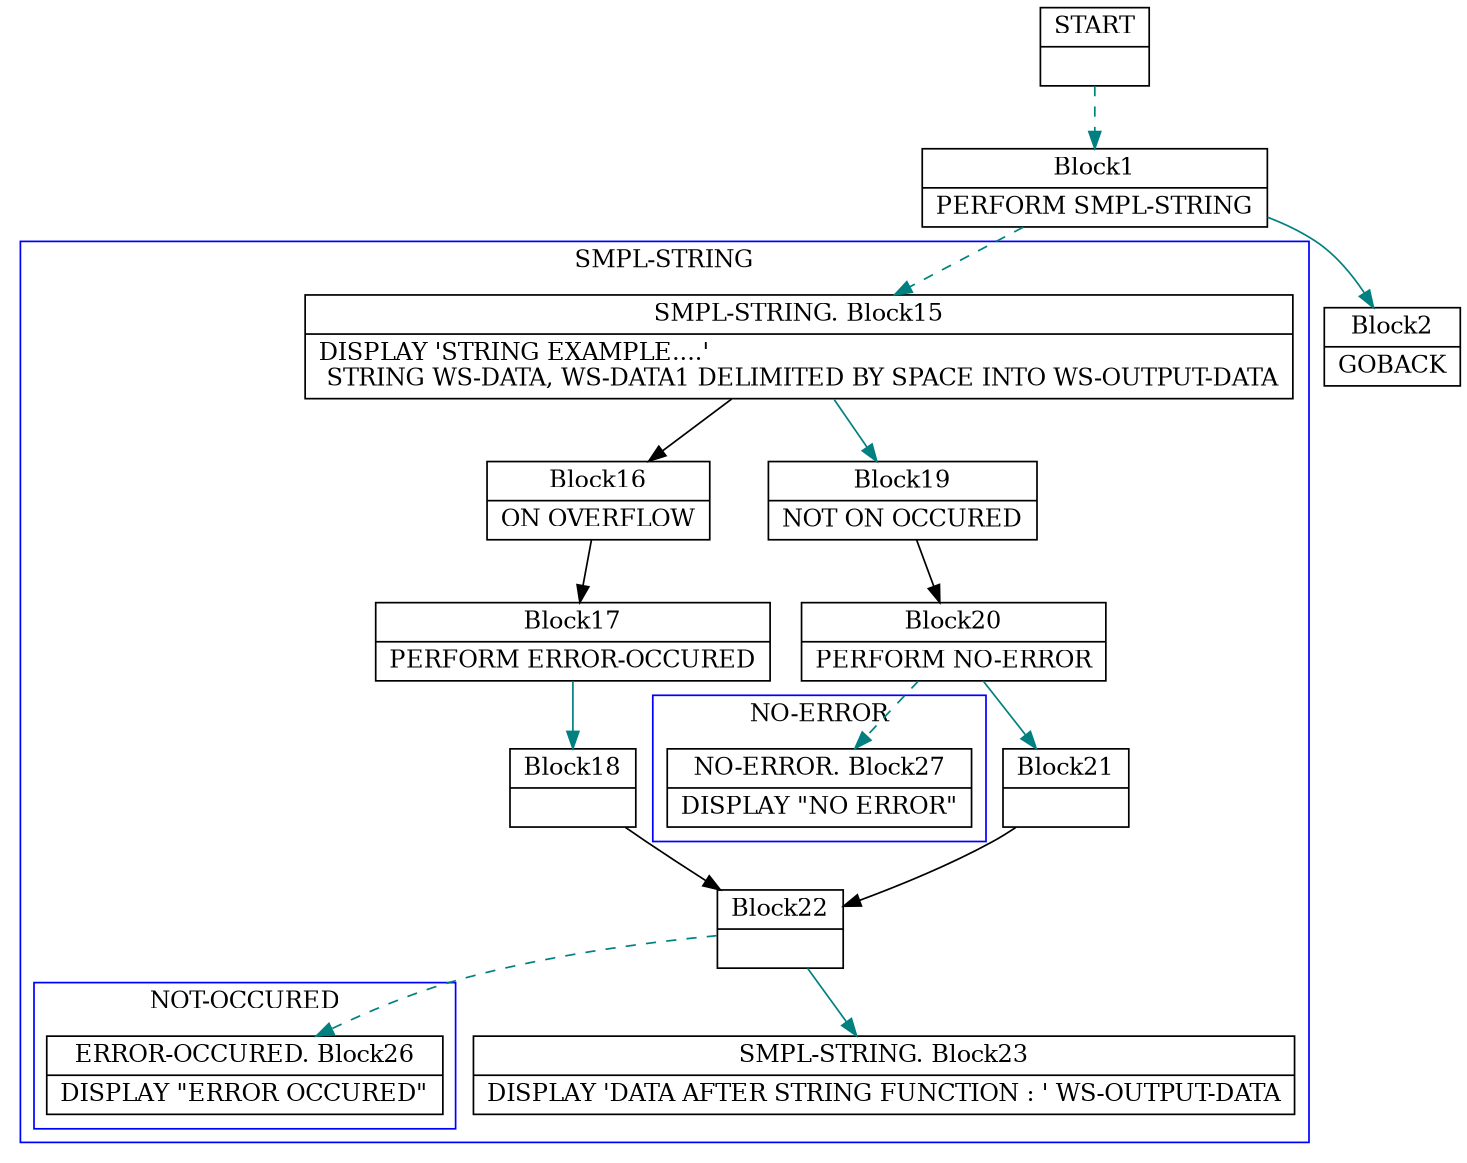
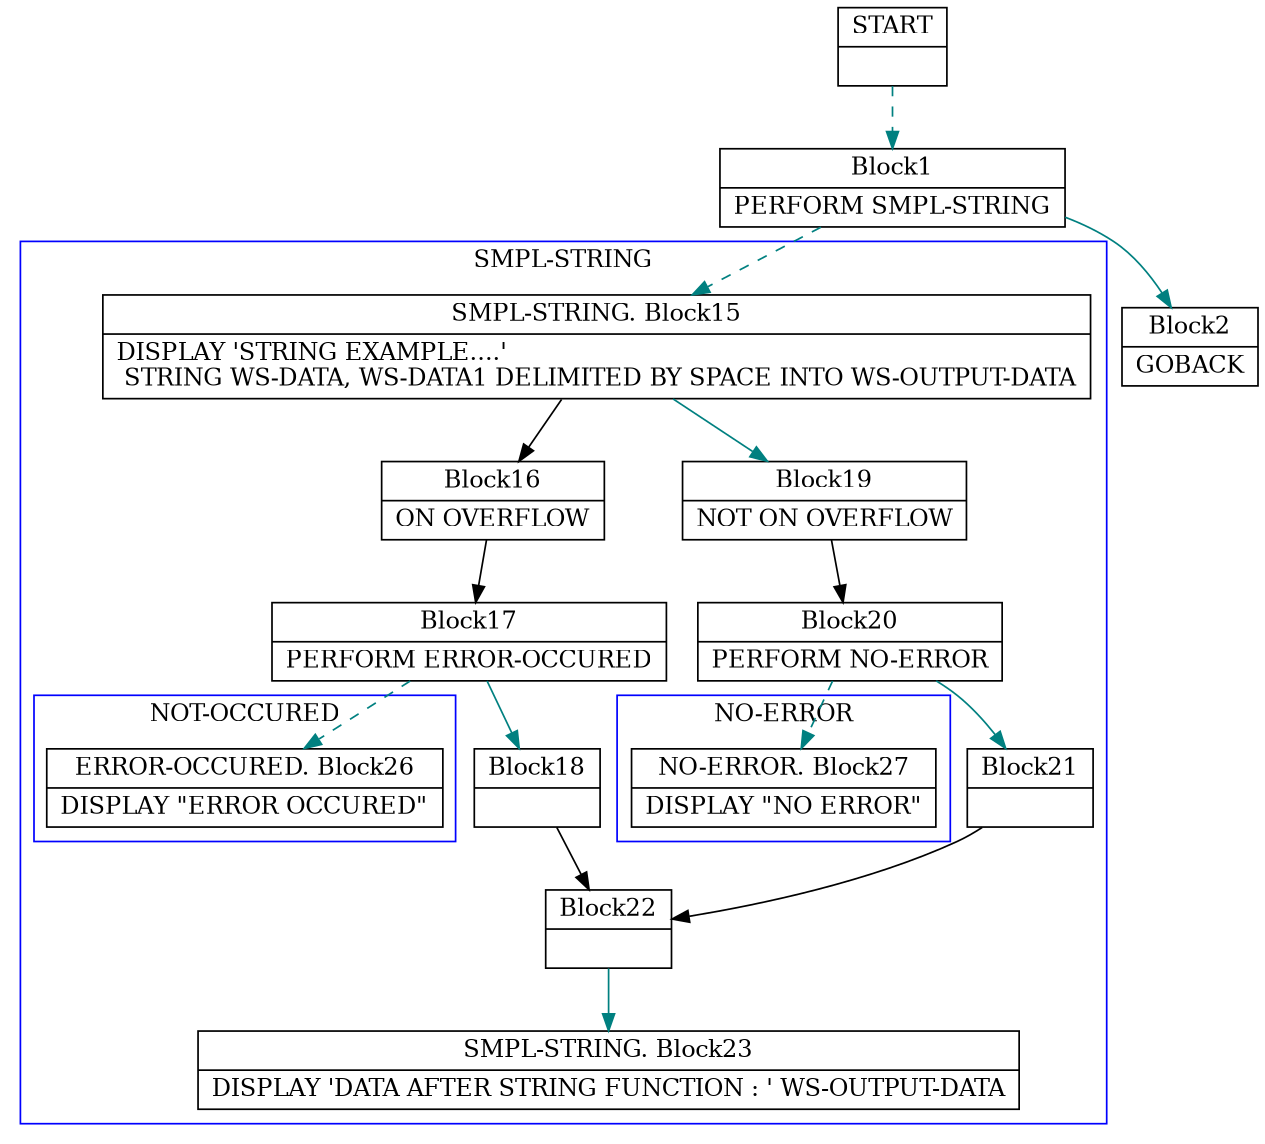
  digraph {
    compound=true
    node [shape=record]
    edge [arrowtail=empty color=teal]
    n1 [label="{ERROR-OCCURED. Block26|    DISPLAY \"ERROR OCCURED\"\l}"]
    n2 [label="{NO-ERROR. Block27|    DISPLAY \"NO ERROR\"\l}"]
    n3 [label="{SMPL-STRING. Block15|    DISPLAY 'STRING EXAMPLE....'\l    STRING WS-DATA, WS-DATA1 DELIMITED BY SPACE        INTO WS-OUTPUT-DATA\l}"]
    n4 [label="{Block16|      ON OVERFLOW\l}"]
    n5 [label="{Block17|         PERFORM ERROR-OCCURED\l}"]
    n6 [label="{Block18|}"]
    n7 [label="{Block22|}"]
    n8 [label="{SMPL-STRING. Block23|    DISPLAY 'DATA AFTER STRING FUNCTION : ' WS-OUTPUT-DATA\l}"]
-   n9 [label="{Block19|      NOT ON OCCURED\l}"]
+   n9 [label="{Block19|      NOT ON OVERFLOW\l}"]
    n10 [label="{Block20|         PERFORM NO-ERROR\l}"]
    n11 [label="{Block21|}"]
    n12 [label="{START|}"]
    n13 [label="{Block1|    PERFORM SMPL-STRING\l}"]
    n14 [label="{Block2|    GOBACK\l}"]
    subgraph cluster_1 {
      color=blue
      label="SMPL-STRING"
      n3
      n4
      n5
      n6
      n7
      n8
      n9
      n10
      n11
      subgraph cluster_2 {
        color=blue
        label="NOT-OCCURED"
        n1
      }
      subgraph cluster_3 {
        color=blue
        label="NO-ERROR"
        n2
      }
    }
    n3 -> n4 [color=black]
    n3 -> n9
    n4 -> n5 [color=black]
-   n7 -> n1 [style=dashed]
+   n5 -> n1 [style=dashed]
    n5 -> n6
    n6 -> n7 [color=black]
    n7 -> n8
    n9 -> n10 [color=black]
    n10 -> n2 [style=dashed]
    n10 -> n11
    n11 -> n7 [color=black]
    n12 -> n13 [style=dashed]
    n13 -> n3 [style=dashed]
    n13 -> n14
  }
